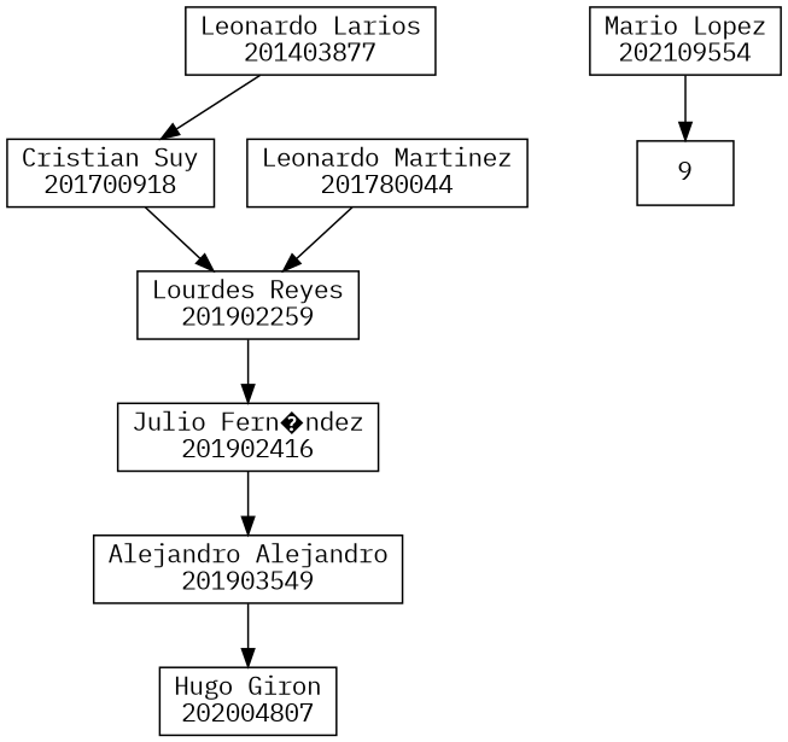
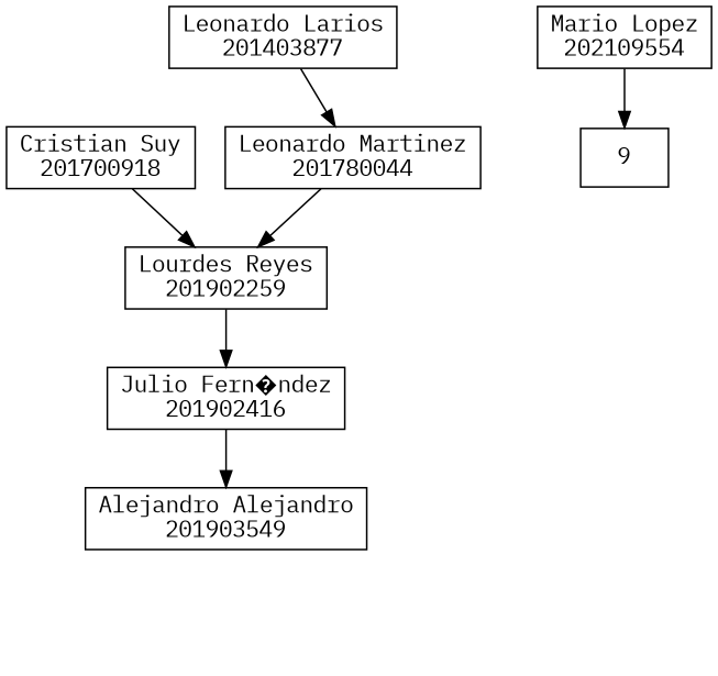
  digraph {
    fontname="IBM Plex Mono"
    rankdir=TB
    node [fontname="IBM Plex Mono" shape=cicle]
    edge [fontname="IBM Plex Mono"]
    n1 [label="Leonardo Larios\n201403877"]
    n2 [label="Cristian Suy\n201700918"]
    n3 [label="Lourdes Reyes\n201902259"]
    n4 [label="Leonardo Martinez\n201780044"]
    n5 [label="Julio Fern�ndez\n201902416"]
    n6 [label="Alejandro Alejandro\n201903549"]
-   n7 [label="Hugo Giron\n202004807"]
    n8 [label="Mario Lopez\n202109554"]
    9
-   n1 -> n2
+   n1 -> n4
    n2 -> n3
    n3 -> n5
    n4 -> n3
    n5 -> n6
-   n6 -> n7
    n8 -> 9
  }
